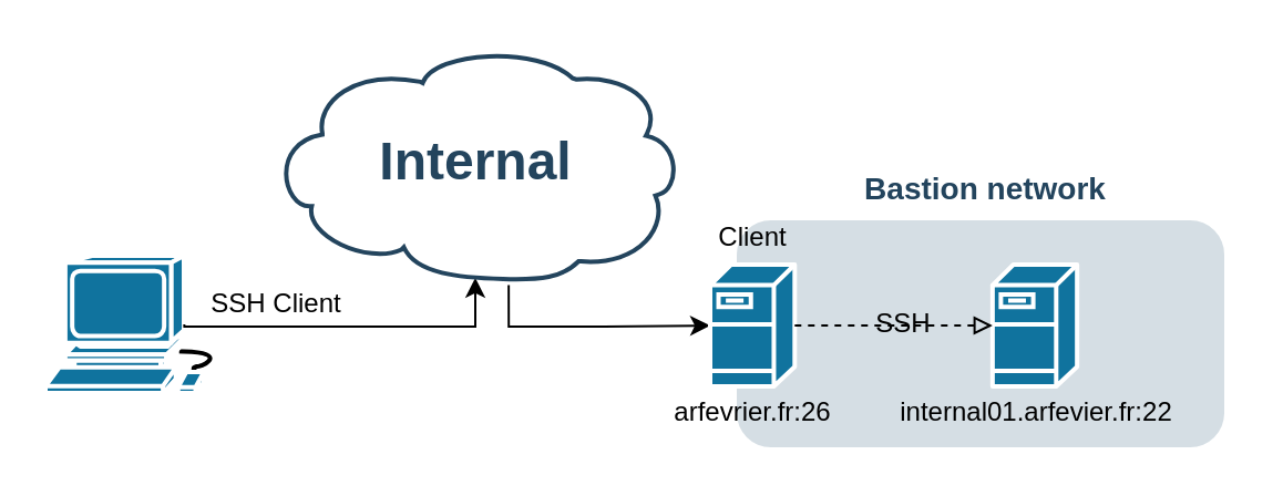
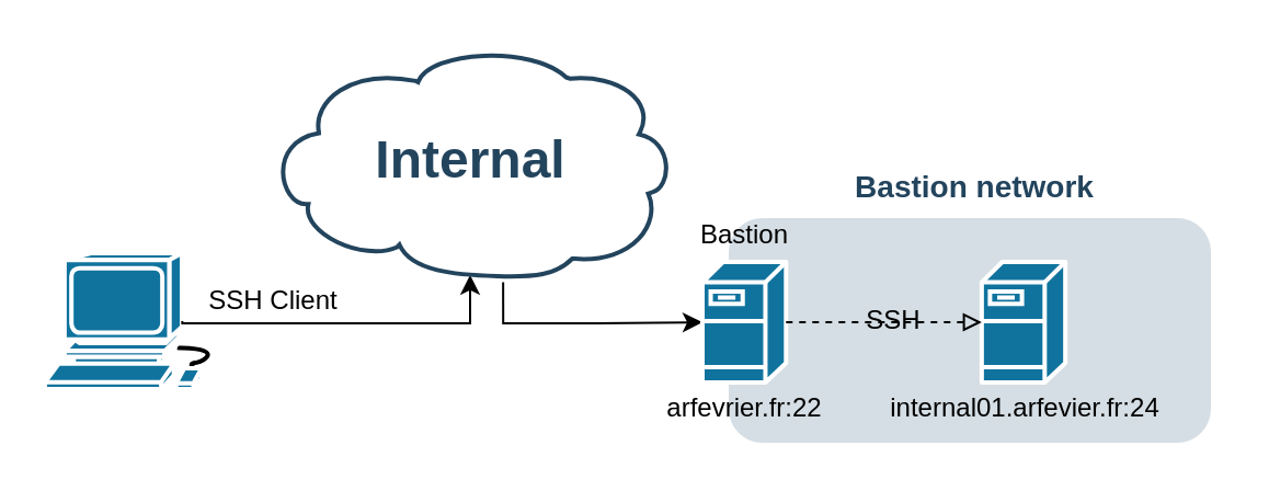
  <mxCell id="0" />
  <mxCell id="1" parent="0" />
  <mxCell id="2" value="" style="shape=mxgraph.cisco.computers_and_peripherals.workstation;html=1;dashed=0;fillColor=#10739E;strokeColor=#ffffff;strokeWidth=2;verticalLabelPosition=bottom;verticalAlign=top;fontFamily=Helvetica;fontSize=36;fontColor=#FFB366" parent="1" vertex="1"><mxGeometry x="20" y="115" width="83" height="62" as="geometry" /></mxCell>
  <mxCell id="3" style="edgeStyle=orthogonalEdgeStyle;rounded=0;orthogonalLoop=1;jettySize=auto;html=1;exitX=0.755;exitY=0.5;exitDx=0;exitDy=0;exitPerimeter=0;entryX=0.5;entryY=0.99;entryDx=0;entryDy=0;entryPerimeter=0;" parent="1" source="2" target="5" edge="1"><mxGeometry relative="1" as="geometry"><Array as="points"><mxPoint x="214" y="147" /></Array><mxPoint x="105.48" y="146.5" as="sourcePoint" /></mxGeometry></mxCell>
  <mxCell id="4" value="SSH Client" style="text;html=1;align=center;verticalAlign=middle;resizable=0;points=[];autosize=1;strokeColor=none;fillColor=none;" parent="1" vertex="1"><mxGeometry x="84" y="121.5" width="80" height="30" as="geometry" /></mxCell>
  <mxCell id="5" value="Internal" style="shape=mxgraph.cisco.storage.cloud;html=1;dashed=0;strokeColor=#23445D;fillColor=#ffffff;strokeWidth=2;fontFamily=Helvetica;fontSize=24;fontColor=#23445D;align=center;fontStyle=1" parent="1" vertex="1"><mxGeometry x="121" y="20" width="186" height="106" as="geometry" /></mxCell>
  <mxCell id="6" style="edgeStyle=orthogonalEdgeStyle;rounded=0;orthogonalLoop=1;jettySize=auto;html=1;exitX=0.581;exitY=1.021;exitDx=0;exitDy=0;exitPerimeter=0;entryX=0;entryY=0.5;entryDx=0;entryDy=0;entryPerimeter=0;" parent="1" source="5" target="9" edge="1"><mxGeometry relative="1" as="geometry"><mxPoint x="168" y="177.5" as="sourcePoint" /><mxPoint x="312" y="147" as="targetPoint" /><Array as="points"><mxPoint x="229" y="147" /><mxPoint x="272" y="147" /><mxPoint x="272" y="146" /></Array></mxGeometry></mxCell>
  <mxCell id="7" value="" style="rounded=1;whiteSpace=wrap;html=1;strokeColor=none;fillColor=#BAC8D3;fontSize=24;fontColor=#23445D;align=center;opacity=60;" vertex="1" parent="1"><mxGeometry x="332" y="99" width="220" height="102.5" as="geometry" /></mxCell>
  <mxCell id="8" value="&lt;font color=&quot;#23445d&quot;&gt;Bastion network&lt;/font&gt;" style="rounded=1;whiteSpace=wrap;html=1;strokeColor=none;fillColor=none;fontSize=14;fontColor=#742B21;align=center;fontStyle=1" vertex="1" parent="1"><mxGeometry x="332" y="75.5" width="225" height="19" as="geometry" /></mxCell>
  <mxCell id="9" value="" style="shape=mxgraph.cisco.servers.fileserver;html=1;dashed=0;fillColor=#10739E;strokeColor=#ffffff;strokeWidth=2;verticalLabelPosition=bottom;verticalAlign=top;fontFamily=Helvetica;fontSize=36;fontColor=#FFB366" vertex="1" parent="1"><mxGeometry x="320" y="119" width="38.15" height="55" as="geometry" /></mxCell>
  <mxCell id="10" value="" style="shape=mxgraph.cisco.servers.fileserver;html=1;dashed=0;fillColor=#10739E;strokeColor=#ffffff;strokeWidth=2;verticalLabelPosition=bottom;verticalAlign=top;fontFamily=Helvetica;fontSize=36;fontColor=#FFB366" vertex="1" parent="1"><mxGeometry x="447.43" y="119" width="38.15" height="55" as="geometry" /></mxCell>
- <mxCell id="11" value="arfevrier.fr:26" style="text;html=1;align=center;verticalAlign=middle;resizable=0;points=[];autosize=1;strokeColor=none;fillColor=none;" vertex="1" parent="1"><mxGeometry x="294.07" y="170.5" width="90" height="30" as="geometry" /></mxCell>
- <mxCell id="12" value="internal01.arfevier.fr:22" style="text;html=1;align=center;verticalAlign=middle;resizable=0;points=[];autosize=1;strokeColor=none;fillColor=none;" vertex="1" parent="1"><mxGeometry x="391.5" y="170.5" width="150" height="30" as="geometry" /></mxCell>
+ <mxCell id="11" value="arfevrier.fr:22" style="text;html=1;align=center;verticalAlign=middle;resizable=0;points=[];autosize=1;strokeColor=none;fillColor=none;" vertex="1" parent="1"><mxGeometry x="294.07" y="170.5" width="90" height="30" as="geometry" /></mxCell>
+ <mxCell id="12" value="internal01.arfevier.fr:24" style="text;html=1;align=center;verticalAlign=middle;resizable=0;points=[];autosize=1;strokeColor=none;fillColor=none;" vertex="1" parent="1"><mxGeometry x="391.5" y="170.5" width="150" height="30" as="geometry" /></mxCell>
  <mxCell id="13" style="edgeStyle=orthogonalEdgeStyle;rounded=0;orthogonalLoop=1;jettySize=auto;html=1;exitX=1;exitY=0.5;exitDx=0;exitDy=0;exitPerimeter=0;entryX=0;entryY=0.5;entryDx=0;entryDy=0;entryPerimeter=0;dashed=1;endArrow=block;endFill=0;" edge="1" parent="1" source="9" target="10"><mxGeometry relative="1" as="geometry"><mxPoint x="662" y="155.25" as="sourcePoint" /><mxPoint x="690.5" y="156" as="targetPoint" /><Array as="points"><mxPoint x="402" y="147" /><mxPoint x="425" y="147" /></Array></mxGeometry></mxCell>
  <mxCell id="14" value="SSH" style="text;html=1;align=center;verticalAlign=middle;resizable=0;points=[];autosize=1;strokeColor=none;fillColor=none;" vertex="1" parent="1"><mxGeometry x="382" y="131" width="50" height="30" as="geometry" /></mxCell>
- <mxCell id="15" value="Client" style="text;html=1;align=center;verticalAlign=middle;resizable=0;points=[];autosize=1;strokeColor=none;fillColor=none;" vertex="1" parent="1"><mxGeometry x="309.07" y="91.5" width="60" height="30" as="geometry" /></mxCell>
+ <mxCell id="15" value="Bastion" style="text;html=1;align=center;verticalAlign=middle;resizable=0;points=[];autosize=1;strokeColor=none;fillColor=none;" vertex="1" parent="1"><mxGeometry x="309.07" y="91.5" width="60" height="30" as="geometry" /></mxCell>
